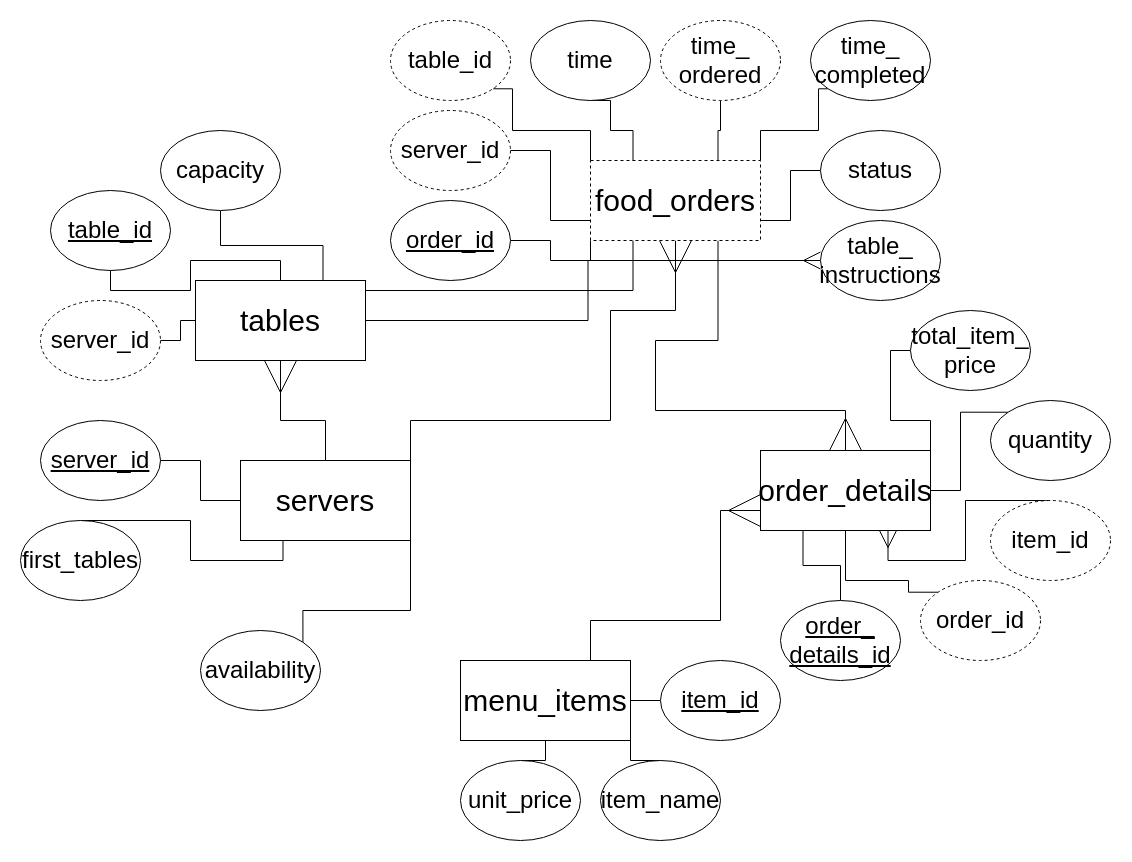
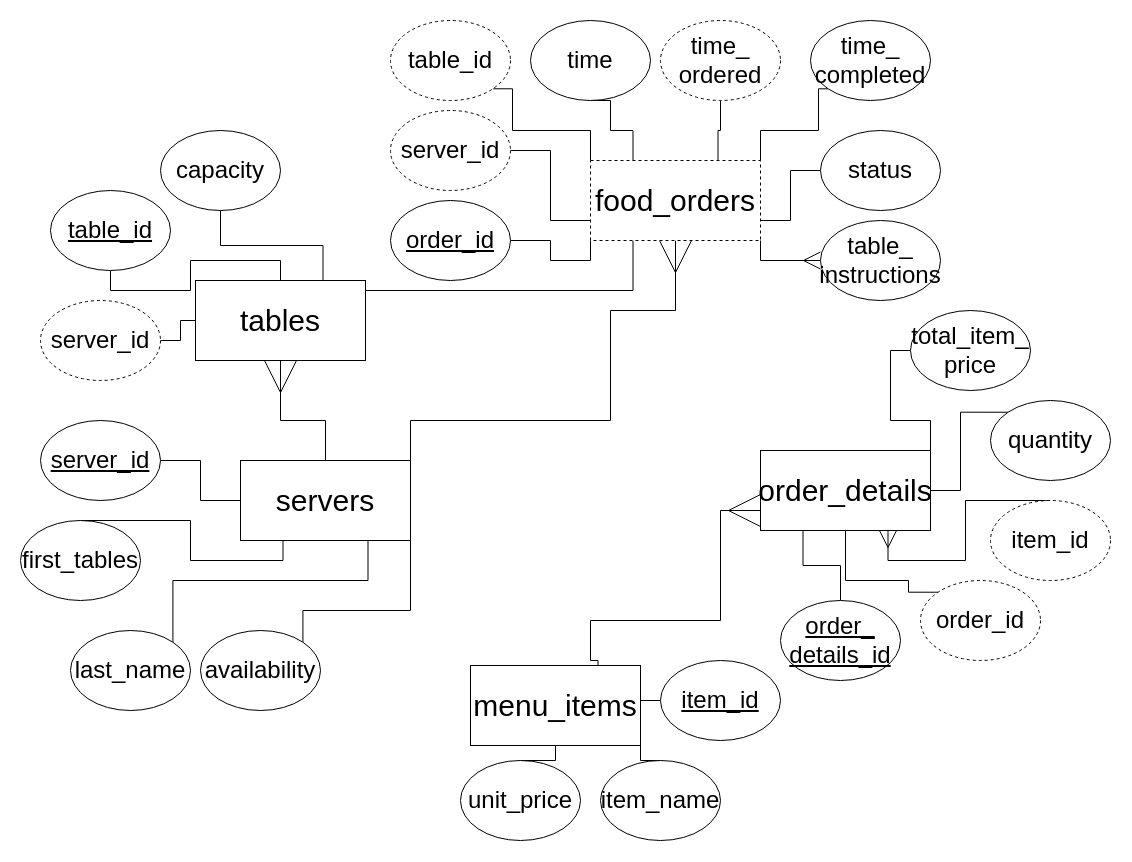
  <mxCell id="0" />
  <mxCell id="1" parent="0" />
  <mxCell id="2" style="edgeStyle=orthogonalEdgeStyle;rounded=0;orthogonalLoop=1;jettySize=auto;html=1;exitX=1;exitY=0.5;exitDx=0;exitDy=0;entryX=0;entryY=0.5;entryDx=0;entryDy=0;endArrow=none;endFill=0;" edge="1" parent="1" source="3" target="9"><mxGeometry relative="1" as="geometry" /></mxCell>
  <mxCell id="3" value="&lt;font style=&quot;font-size: 24px;&quot;&gt;server_id&lt;br&gt;&lt;/font&gt;" style="ellipse;whiteSpace=wrap;html=1;dashed=1;" parent="1" vertex="1"><mxGeometry x="40" y="300" width="120" height="80" as="geometry" /></mxCell>
  <mxCell id="4" style="edgeStyle=orthogonalEdgeStyle;rounded=0;orthogonalLoop=1;jettySize=auto;html=1;exitX=0.5;exitY=1;exitDx=0;exitDy=0;entryX=0.5;entryY=0;entryDx=0;entryDy=0;endArrow=none;endFill=0;" parent="1" source="5" target="9" edge="1"><mxGeometry relative="1" as="geometry" /></mxCell>
  <mxCell id="5" value="&lt;u&gt;table_id&lt;/u&gt;" style="ellipse;whiteSpace=wrap;html=1;fontSize=24;" parent="1" vertex="1"><mxGeometry x="50" y="190" width="120" height="80" as="geometry" /></mxCell>
  <mxCell id="6" style="edgeStyle=orthogonalEdgeStyle;rounded=0;orthogonalLoop=1;jettySize=auto;html=1;exitX=0.5;exitY=1;exitDx=0;exitDy=0;entryX=0.75;entryY=0;entryDx=0;entryDy=0;endArrow=none;endFill=0;" edge="1" parent="1" source="7" target="9"><mxGeometry relative="1" as="geometry" /></mxCell>
  <mxCell id="7" value="&lt;div&gt;capacity&lt;/div&gt;" style="ellipse;whiteSpace=wrap;html=1;fontSize=24;" parent="1" vertex="1"><mxGeometry x="160" y="130" width="120" height="80" as="geometry" /></mxCell>
  <mxCell id="8" style="edgeStyle=orthogonalEdgeStyle;rounded=0;orthogonalLoop=1;jettySize=auto;html=1;exitX=1;exitY=0.5;exitDx=0;exitDy=0;entryX=0.25;entryY=1;entryDx=0;entryDy=0;endArrow=none;endFill=0;" edge="1" parent="1" source="9" target="24"><mxGeometry relative="1" as="geometry"><Array as="points"><mxPoint x="365" y="290" /><mxPoint x="633" y="290" /></Array></mxGeometry></mxCell>
  <mxCell id="9" value="tables" style="rounded=0;whiteSpace=wrap;html=1;fontSize=30;" parent="1" vertex="1"><mxGeometry x="195" y="280" width="170" height="80" as="geometry" /></mxCell>
  <mxCell id="10" style="edgeStyle=orthogonalEdgeStyle;rounded=0;orthogonalLoop=1;jettySize=auto;html=1;exitX=0.5;exitY=0;exitDx=0;exitDy=0;entryX=0.5;entryY=1;entryDx=0;entryDy=0;endArrow=ERmany;endFill=0;startSize=100;endSize=30;" edge="1" parent="1" source="12" target="9"><mxGeometry relative="1" as="geometry" /></mxCell>
  <mxCell id="11" style="edgeStyle=orthogonalEdgeStyle;rounded=0;orthogonalLoop=1;jettySize=auto;html=1;exitX=1;exitY=0.5;exitDx=0;exitDy=0;entryX=0.5;entryY=1;entryDx=0;entryDy=0;endArrow=ERmany;endFill=0;endSize=30;" edge="1" parent="1" source="12" target="24"><mxGeometry relative="1" as="geometry"><Array as="points"><mxPoint x="410" y="500" /><mxPoint x="410" y="420" /><mxPoint x="610" y="420" /><mxPoint x="610" y="310" /><mxPoint x="675" y="310" /></Array></mxGeometry></mxCell>
  <mxCell id="12" value="&lt;div&gt;servers&lt;/div&gt;" style="rounded=0;whiteSpace=wrap;html=1;fontSize=30;" parent="1" vertex="1"><mxGeometry x="240" y="460" width="170" height="80" as="geometry" /></mxCell>
  <mxCell id="13" style="edgeStyle=orthogonalEdgeStyle;rounded=0;orthogonalLoop=1;jettySize=auto;html=1;exitX=1;exitY=0.5;exitDx=0;exitDy=0;entryX=0;entryY=0.5;entryDx=0;entryDy=0;endArrow=none;endFill=0;" edge="1" parent="1" source="14" target="12"><mxGeometry relative="1" as="geometry" /></mxCell>
  <mxCell id="14" value="&lt;u&gt;server_id&lt;/u&gt;" style="ellipse;whiteSpace=wrap;html=1;fontSize=24;" parent="1" vertex="1"><mxGeometry x="40" y="420" width="120" height="80" as="geometry" /></mxCell>
  <mxCell id="15" style="edgeStyle=orthogonalEdgeStyle;rounded=0;orthogonalLoop=1;jettySize=auto;html=1;exitX=0.5;exitY=0;exitDx=0;exitDy=0;entryX=0.25;entryY=1;entryDx=0;entryDy=0;endArrow=none;endFill=0;" parent="1" source="16" target="12" edge="1"><mxGeometry relative="1" as="geometry"><Array as="points"><mxPoint x="190" y="520" /><mxPoint x="190" y="560" /><mxPoint x="283" y="560" /></Array></mxGeometry></mxCell>
  <mxCell id="16" value="&lt;div&gt;first_tables&lt;/div&gt;" style="ellipse;whiteSpace=wrap;html=1;fontSize=24;" parent="1" vertex="1"><mxGeometry x="20" y="520" width="120" height="80" as="geometry" /></mxCell>
+ <mxCell id="17" style="edgeStyle=orthogonalEdgeStyle;rounded=0;orthogonalLoop=1;jettySize=auto;html=1;exitX=1;exitY=0;exitDx=0;exitDy=0;entryX=0.75;entryY=1;entryDx=0;entryDy=0;endArrow=none;endFill=0;" edge="1" parent="1" source="18" target="12"><mxGeometry relative="1" as="geometry"><Array as="points"><mxPoint x="172" y="580" /><mxPoint x="368" y="580" /></Array></mxGeometry></mxCell>
+ <mxCell id="18" value="last_name" style="ellipse;whiteSpace=wrap;html=1;fontSize=24;" parent="1" vertex="1"><mxGeometry x="70" y="630" width="120" height="80" as="geometry" /></mxCell>
  <mxCell id="19" style="edgeStyle=orthogonalEdgeStyle;rounded=0;orthogonalLoop=1;jettySize=auto;html=1;exitX=1;exitY=0;exitDx=0;exitDy=0;entryX=1;entryY=1;entryDx=0;entryDy=0;endArrow=none;endFill=0;" edge="1" parent="1" source="20" target="12"><mxGeometry relative="1" as="geometry"><Array as="points"><mxPoint x="302" y="610" /><mxPoint x="410" y="610" /></Array></mxGeometry></mxCell>
  <mxCell id="20" value="availability" style="ellipse;whiteSpace=wrap;html=1;fontSize=24;" parent="1" vertex="1"><mxGeometry x="200" y="630" width="120" height="80" as="geometry" /></mxCell>
  <mxCell id="21" style="edgeStyle=orthogonalEdgeStyle;rounded=0;orthogonalLoop=1;jettySize=auto;html=1;exitX=1;exitY=0;exitDx=0;exitDy=0;entryX=0;entryY=0.5;entryDx=0;entryDy=0;endArrow=none;endFill=0;" edge="1" parent="1" source="23" target="49"><mxGeometry relative="1" as="geometry" /></mxCell>
- <mxCell id="22" style="edgeStyle=orthogonalEdgeStyle;rounded=0;orthogonalLoop=1;jettySize=auto;html=1;exitX=0.5;exitY=0;exitDx=0;exitDy=0;entryX=0.75;entryY=1;entryDx=0;entryDy=0;endArrow=none;endFill=0;startArrow=ERmany;startFill=0;endSize=30;startSize=30;" edge="1" parent="1" source="23" target="24"><mxGeometry relative="1" as="geometry"><Array as="points"><mxPoint x="845" y="410" /><mxPoint x="655" y="410" /><mxPoint x="655" y="340" /><mxPoint x="717" y="340" /></Array></mxGeometry></mxCell>
  <mxCell id="23" value="&lt;div&gt;order_details&lt;/div&gt;" style="rounded=0;whiteSpace=wrap;html=1;fontSize=30;" vertex="1" parent="1"><mxGeometry x="760" y="450" width="170" height="80" as="geometry" /></mxCell>
  <mxCell id="24" value="&lt;div&gt;food_orders&lt;/div&gt;" style="rounded=0;whiteSpace=wrap;html=1;fontSize=30;dashed=1;" vertex="1" parent="1"><mxGeometry x="590" y="160" width="170" height="80" as="geometry" /></mxCell>
  <mxCell id="25" style="edgeStyle=orthogonalEdgeStyle;rounded=0;orthogonalLoop=1;jettySize=auto;html=1;exitX=0.5;exitY=1;exitDx=0;exitDy=0;entryX=0.25;entryY=0;entryDx=0;entryDy=0;endArrow=none;endFill=0;" edge="1" parent="1" source="26" target="24"><mxGeometry relative="1" as="geometry"><Array as="points"><mxPoint x="610" y="100" /><mxPoint x="610" y="130" /><mxPoint x="633" y="130" /></Array></mxGeometry></mxCell>
  <mxCell id="26" value="time" style="ellipse;whiteSpace=wrap;html=1;fontSize=24;" vertex="1" parent="1"><mxGeometry x="530" y="20" width="120" height="80" as="geometry" /></mxCell>
  <mxCell id="27" style="edgeStyle=orthogonalEdgeStyle;rounded=0;orthogonalLoop=1;jettySize=auto;html=1;exitX=1;exitY=0.5;exitDx=0;exitDy=0;entryX=0;entryY=1;entryDx=0;entryDy=0;endArrow=none;endFill=0;" edge="1" parent="1" source="28" target="24"><mxGeometry relative="1" as="geometry" /></mxCell>
  <mxCell id="28" value="&lt;u&gt;order_id&lt;/u&gt;" style="ellipse;whiteSpace=wrap;html=1;fontSize=24;" vertex="1" parent="1"><mxGeometry x="390" y="200" width="120" height="80" as="geometry" /></mxCell>
  <mxCell id="29" style="edgeStyle=orthogonalEdgeStyle;rounded=0;orthogonalLoop=1;jettySize=auto;html=1;exitX=1;exitY=0.5;exitDx=0;exitDy=0;entryX=0;entryY=0.75;entryDx=0;entryDy=0;endArrow=none;endFill=0;" edge="1" parent="1" source="30" target="24"><mxGeometry relative="1" as="geometry" /></mxCell>
  <mxCell id="30" value="server_id" style="ellipse;whiteSpace=wrap;html=1;fontSize=24;dashed=1;" vertex="1" parent="1"><mxGeometry x="390" width="120" height="80" as="geometry" y="110" /></mxCell>
  <mxCell id="31" style="edgeStyle=orthogonalEdgeStyle;rounded=0;orthogonalLoop=1;jettySize=auto;html=1;exitX=0;exitY=1;exitDx=0;exitDy=0;entryX=1;entryY=0;entryDx=0;entryDy=0;endArrow=none;endFill=0;" edge="1" parent="1" source="32" target="24"><mxGeometry relative="1" as="geometry"><Array as="points"><mxPoint x="818" y="130" /><mxPoint x="760" y="130" /></Array></mxGeometry></mxCell>
  <mxCell id="32" value="time_ completed" style="ellipse;whiteSpace=wrap;html=1;fontSize=24;" vertex="1" parent="1"><mxGeometry x="810" y="20" width="120" height="80" as="geometry" /></mxCell>
- <mxCell id="33" style="edgeStyle=orthogonalEdgeStyle;rounded=0;orthogonalLoop=1;jettySize=auto;html=1;exitX=0;exitY=0.5;exitDx=0;exitDy=0;endArrow=none;endFill=0;startArrow=ERmany;startFill=0;endSize=50;startSize=15;" edge="1" parent="1" source="34" target="9"><mxGeometry relative="1" as="geometry" /></mxCell>
+ <mxCell id="33" style="edgeStyle=orthogonalEdgeStyle;rounded=0;orthogonalLoop=1;jettySize=auto;html=1;exitX=0;exitY=0.5;exitDx=0;exitDy=0;entryX=1;entryY=1;entryDx=0;entryDy=0;endArrow=none;endFill=0;startArrow=ERmany;startFill=0;endSize=50;startSize=15;" edge="1" parent="1" source="34" target="24"><mxGeometry relative="1" as="geometry" /></mxCell>
  <mxCell id="34" value="&lt;div&gt;table_&lt;/div&gt;&lt;div&gt;instructions&lt;br&gt;&lt;/div&gt;" style="ellipse;whiteSpace=wrap;html=1;fontSize=24;" vertex="1" parent="1"><mxGeometry x="820" y="220" width="120" height="80" as="geometry" /></mxCell>
  <mxCell id="35" style="edgeStyle=orthogonalEdgeStyle;rounded=0;orthogonalLoop=1;jettySize=auto;html=1;exitX=0.5;exitY=1;exitDx=0;exitDy=0;entryX=0.75;entryY=0;entryDx=0;entryDy=0;endArrow=none;endFill=0;" edge="1" parent="1" source="36" target="24"><mxGeometry relative="1" as="geometry" /></mxCell>
  <mxCell id="36" value="&lt;div&gt;time_&lt;/div&gt;&lt;div&gt;ordered&lt;/div&gt;" style="ellipse;whiteSpace=wrap;html=1;fontSize=24;dashed=1;" vertex="1" parent="1"><mxGeometry x="660" y="20" width="120" height="80" as="geometry" /></mxCell>
  <mxCell id="37" style="edgeStyle=orthogonalEdgeStyle;rounded=0;orthogonalLoop=1;jettySize=auto;html=1;exitX=1;exitY=1;exitDx=0;exitDy=0;entryX=0;entryY=0;entryDx=0;entryDy=0;endArrow=none;endFill=0;" edge="1" parent="1" source="38" target="24"><mxGeometry relative="1" as="geometry"><Array as="points"><mxPoint x="512" y="130" /><mxPoint x="590" y="130" /></Array></mxGeometry></mxCell>
  <mxCell id="38" value="table_id" style="ellipse;whiteSpace=wrap;html=1;fontSize=24;dashed=1;" vertex="1" parent="1"><mxGeometry x="390" y="20" width="120" height="80" as="geometry" /></mxCell>
  <mxCell id="39" style="edgeStyle=orthogonalEdgeStyle;rounded=0;orthogonalLoop=1;jettySize=auto;html=1;exitX=0;exitY=0.5;exitDx=0;exitDy=0;entryX=1;entryY=0.75;entryDx=0;entryDy=0;endArrow=none;endFill=0;" edge="1" parent="1" source="40" target="24"><mxGeometry relative="1" as="geometry" /></mxCell>
  <mxCell id="40" value="status" style="ellipse;whiteSpace=wrap;html=1;fontSize=24;" vertex="1" parent="1"><mxGeometry x="820" y="130" width="120" height="80" as="geometry" /></mxCell>
  <mxCell id="41" style="edgeStyle=orthogonalEdgeStyle;rounded=0;orthogonalLoop=1;jettySize=auto;html=1;exitX=0.5;exitY=0;exitDx=0;exitDy=0;entryX=0.25;entryY=1;entryDx=0;entryDy=0;endArrow=none;endFill=0;" edge="1" parent="1" source="42" target="23"><mxGeometry relative="1" as="geometry" /></mxCell>
  <mxCell id="42" value="&lt;div&gt;&lt;u&gt;order_&lt;/u&gt;&lt;/div&gt;&lt;div&gt;&lt;u&gt;details_id&lt;/u&gt;&lt;/div&gt;" style="ellipse;whiteSpace=wrap;html=1;fontSize=24;" vertex="1" parent="1"><mxGeometry x="780" y="600" width="120" height="80" as="geometry" /></mxCell>
  <mxCell id="43" style="edgeStyle=orthogonalEdgeStyle;rounded=0;orthogonalLoop=1;jettySize=auto;html=1;exitX=0;exitY=0;exitDx=0;exitDy=0;entryX=0.5;entryY=1;entryDx=0;entryDy=0;endArrow=none;endFill=0;" edge="1" parent="1" source="44" target="23"><mxGeometry relative="1" as="geometry"><Array as="points"><mxPoint x="908" y="580" /><mxPoint x="845" y="580" /></Array></mxGeometry></mxCell>
  <mxCell id="44" value="order_id" style="ellipse;whiteSpace=wrap;html=1;fontSize=24;dashed=1;" vertex="1" parent="1"><mxGeometry x="920" y="580" width="120" height="80" as="geometry" /></mxCell>
  <mxCell id="45" style="edgeStyle=orthogonalEdgeStyle;rounded=0;orthogonalLoop=1;jettySize=auto;html=1;exitX=0.5;exitY=0;exitDx=0;exitDy=0;entryX=0.75;entryY=1;entryDx=0;entryDy=0;endArrow=ERmany;endFill=0;startSize=15;endSize=15;" edge="1" parent="1" source="46" target="23"><mxGeometry relative="1" as="geometry"><Array as="points"><mxPoint x="965" y="500" /><mxPoint x="965" y="560" /><mxPoint x="888" y="560" /></Array></mxGeometry></mxCell>
  <mxCell id="46" value="item_id" style="ellipse;whiteSpace=wrap;html=1;fontSize=24;dashed=1;" vertex="1" parent="1"><mxGeometry x="990" y="500" width="120" height="80" as="geometry" /></mxCell>
  <mxCell id="47" style="edgeStyle=orthogonalEdgeStyle;rounded=0;orthogonalLoop=1;jettySize=auto;html=1;exitX=0;exitY=0;exitDx=0;exitDy=0;entryX=1;entryY=0.5;entryDx=0;entryDy=0;endArrow=none;endFill=0;" edge="1" parent="1" source="48" target="23"><mxGeometry relative="1" as="geometry" /></mxCell>
  <mxCell id="48" value="quantity" style="ellipse;whiteSpace=wrap;html=1;fontSize=24;" vertex="1" parent="1"><mxGeometry x="990" y="400" width="120" height="80" as="geometry" /></mxCell>
  <mxCell id="49" value="&lt;div&gt;total_item_&lt;/div&gt;&lt;div&gt;price&lt;br&gt;&lt;/div&gt;" style="ellipse;whiteSpace=wrap;html=1;fontSize=24;" vertex="1" parent="1"><mxGeometry x="910" y="310" width="120" height="80" as="geometry" /></mxCell>
  <mxCell id="50" style="edgeStyle=orthogonalEdgeStyle;rounded=0;orthogonalLoop=1;jettySize=auto;html=1;exitX=0.75;exitY=0;exitDx=0;exitDy=0;entryX=0;entryY=0.75;entryDx=0;entryDy=0;endArrow=ERmany;endFill=0;endSize=30;" edge="1" parent="1" source="51" target="23"><mxGeometry relative="1" as="geometry"><Array as="points"><mxPoint x="590" y="660" /><mxPoint x="590" y="620" /><mxPoint x="720" y="620" /><mxPoint x="720" y="510" /></Array></mxGeometry></mxCell>
- <mxCell id="51" value="&lt;div&gt;menu_items&lt;/div&gt;" style="rounded=0;whiteSpace=wrap;html=1;fontSize=30;" vertex="1" parent="1"><mxGeometry x="460" y="660" width="170" height="80" as="geometry" /></mxCell>
+ <mxCell id="51" value="&lt;div&gt;menu_items&lt;/div&gt;" style="rounded=0;whiteSpace=wrap;html=1;fontSize=30;" vertex="1" parent="1"><mxGeometry x="470" y="665" width="170" height="80" as="geometry" /></mxCell>
  <mxCell id="52" style="edgeStyle=orthogonalEdgeStyle;rounded=0;orthogonalLoop=1;jettySize=auto;html=1;exitX=0.5;exitY=0;exitDx=0;exitDy=0;entryX=0.5;entryY=1;entryDx=0;entryDy=0;endArrow=none;endFill=0;" edge="1" parent="1" source="53" target="51"><mxGeometry relative="1" as="geometry" /></mxCell>
  <mxCell id="53" value="unit_price" style="ellipse;whiteSpace=wrap;html=1;fontSize=24;" vertex="1" parent="1"><mxGeometry x="460" y="760" width="120" height="80" as="geometry" /></mxCell>
  <mxCell id="54" style="edgeStyle=orthogonalEdgeStyle;rounded=0;orthogonalLoop=1;jettySize=auto;html=1;exitX=0.5;exitY=0;exitDx=0;exitDy=0;entryX=1;entryY=1;entryDx=0;entryDy=0;endArrow=none;endFill=0;" edge="1" parent="1" source="55" target="51"><mxGeometry relative="1" as="geometry" /></mxCell>
  <mxCell id="55" value="item_name" style="ellipse;whiteSpace=wrap;html=1;fontSize=24;" vertex="1" parent="1"><mxGeometry x="600" y="760" width="120" height="80" as="geometry" /></mxCell>
  <mxCell id="56" style="edgeStyle=orthogonalEdgeStyle;rounded=0;orthogonalLoop=1;jettySize=auto;html=1;exitX=0;exitY=0.5;exitDx=0;exitDy=0;entryX=1;entryY=0.5;entryDx=0;entryDy=0;endArrow=none;endFill=0;" edge="1" parent="1" source="57" target="51"><mxGeometry relative="1" as="geometry" /></mxCell>
  <mxCell id="57" value="&lt;span&gt;item_id&lt;/span&gt;" style="ellipse;whiteSpace=wrap;html=1;fontSize=24;fontStyle=4" vertex="1" parent="1"><mxGeometry x="660" y="660" width="120" height="80" as="geometry" /></mxCell>
